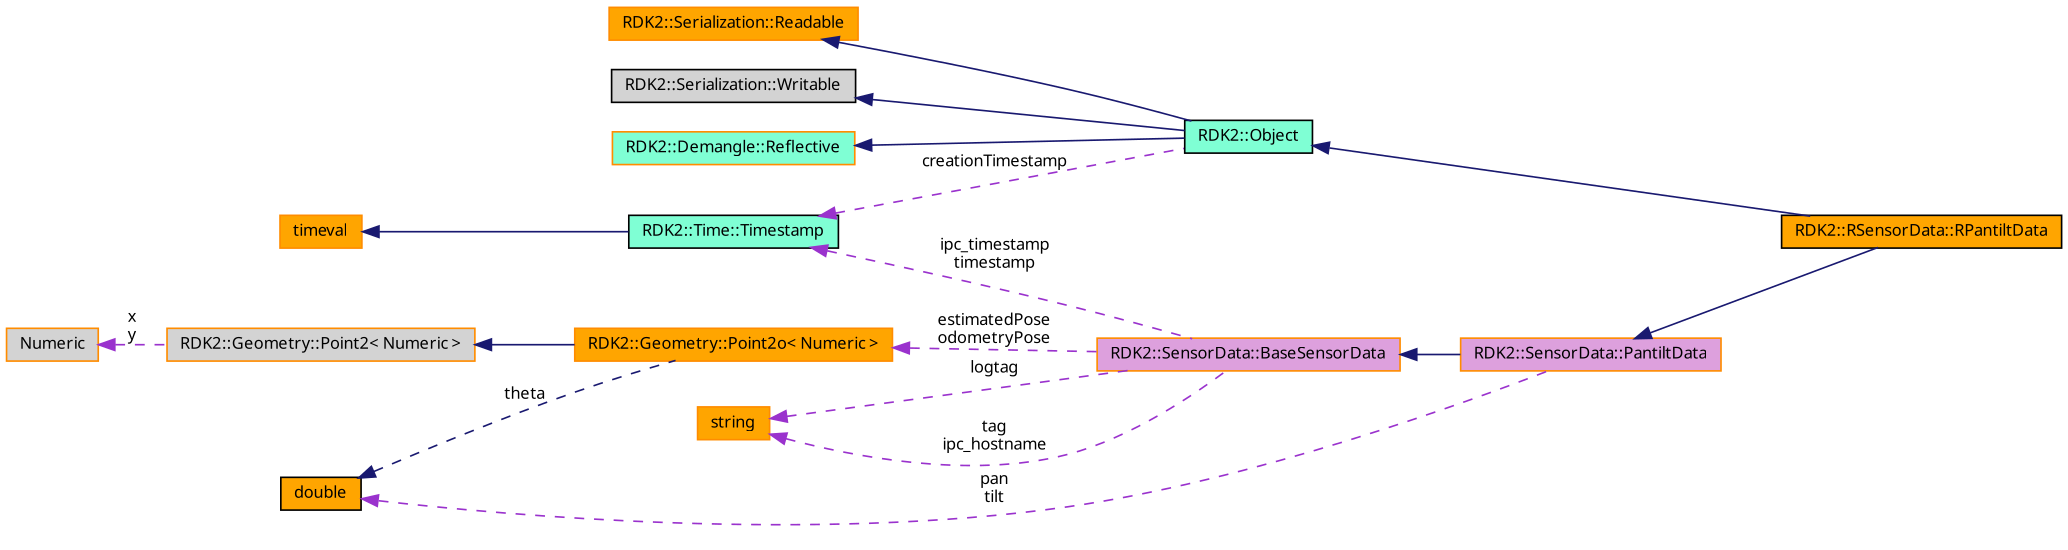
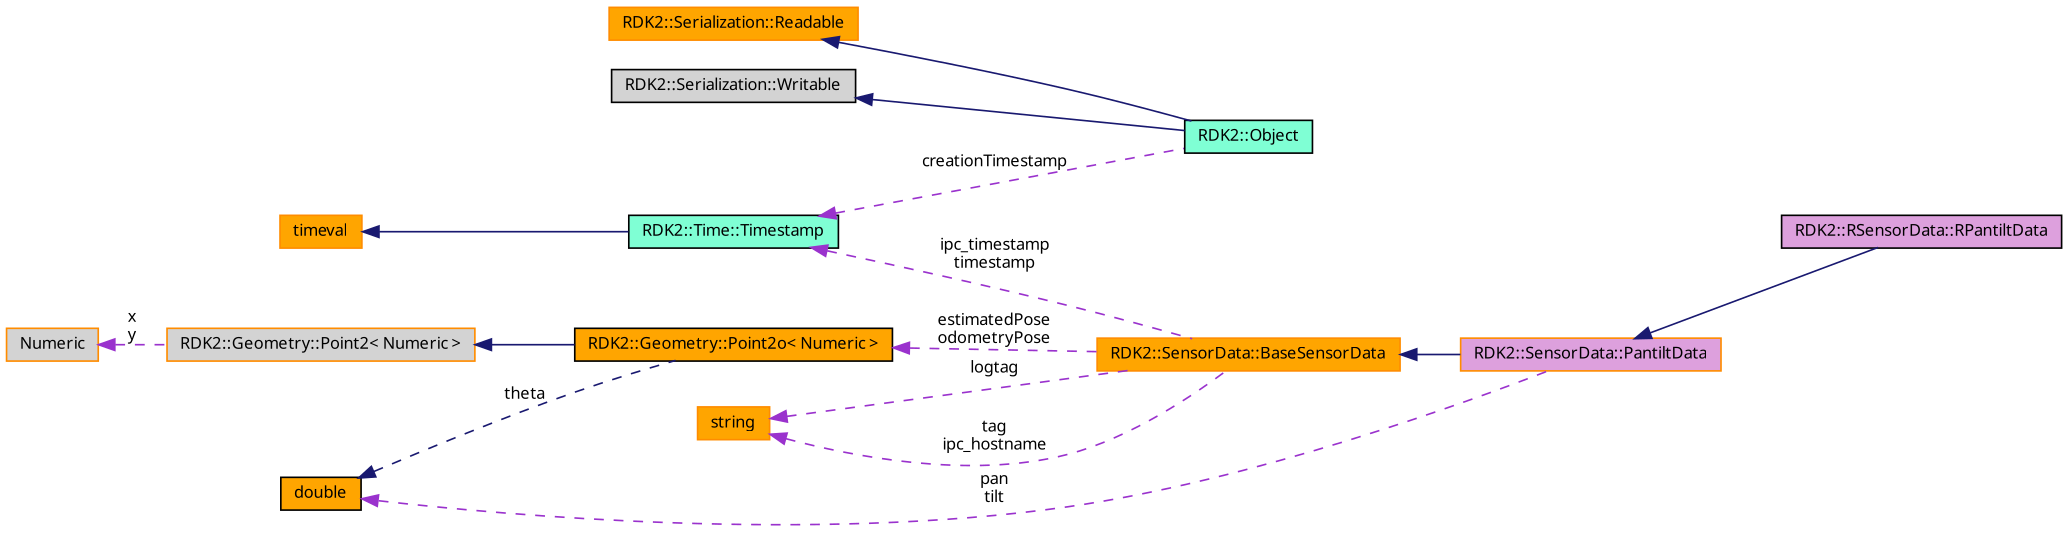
  digraph {
    rankdir=LR
    node [color=darkorange fillcolor=orange fontname="FreeSans.ttf" fontsize=10 shape=record style=filled]
    edge [color=midnightblue dir=back fontname="FreeSans.ttf" fontsize=10 labelfontname="FreeSans.ttf" labelfontsize=10 style=solid]
-   n1 [color=black fontcolor=black height=0.2 label="RDK2::RSensorData::RPantiltData" width=0.4]
+   n1 [color=black fillcolor=plum fontcolor=black height=0.2 label="RDK2::RSensorData::RPantiltData" width=0.4]
    n2 [color=black fillcolor=aquamarine height=0.2 label="RDK2::Object" width=0.4]
    n3 [height=0.2 label="RDK2::Serialization::Readable" width=0.4]
    n4 [color=black fillcolor=lightgrey height=0.2 label="RDK2::Serialization::Writable" width=0.4]
-   n5 [fillcolor=aquamarine height=0.2 label="RDK2::Demangle::Reflective" width=0.4]
    n6 [color=black fillcolor=aquamarine height=0.2 label="RDK2::Time::Timestamp" width=0.4]
-   n7 [fillcolor=plum height=0.2 label="RDK2::SensorData::BaseSensorData" width=0.4]
+   n7 [height=0.2 label="RDK2::SensorData::BaseSensorData" width=0.4]
    n8 [fillcolor=plum height=0.2 label="RDK2::SensorData::PantiltData" width=0.4]
    n9 [height=0.2 label=timeval width=0.4]
-   n10 [height=0.2 label="RDK2::Geometry::Point2o\< Numeric \>" width=0.4]
+   n10 [color=black height=0.2 label="RDK2::Geometry::Point2o\< Numeric \>" width=0.4]
    n11 [fillcolor=lightgrey height=0.2 label="RDK2::Geometry::Point2\< Numeric \>" width=0.4]
    n12 [fillcolor=lightgrey height=0.2 label=Numeric width=0.4]
    n13 [color=black height=0.2 label=double width=0.4]
    n14 [height=0.2 label=string width=0.4]
-   n2 -> n1
    n3 -> n2
    n4 -> n2
-   n5 -> n2
    n6 -> n2 [color=darkorchid3 label=creationTimestamp style=dashed]
    n6 -> n7 [color=darkorchid3 label="ipc_timestamp\ntimestamp" style=dashed]
    n7 -> n8
    n8 -> n1
    n9 -> n6
    n10 -> n7 [color=darkorchid3 label="estimatedPose\nodometryPose" style=dashed]
    n11 -> n10
    n12 -> n11 [color=darkorchid3 label="x\ny" style=dashed]
    n13 -> n8 [color=darkorchid3 label="pan\ntilt" style=dashed]
    n13 -> n10 [label=theta style=dashed]
    n14 -> n7 [color=darkorchid3 label="tag\nipc_hostname" style=dashed]
    n14 -> n7 [color=darkorchid3 label=logtag style=dashed]
  }
